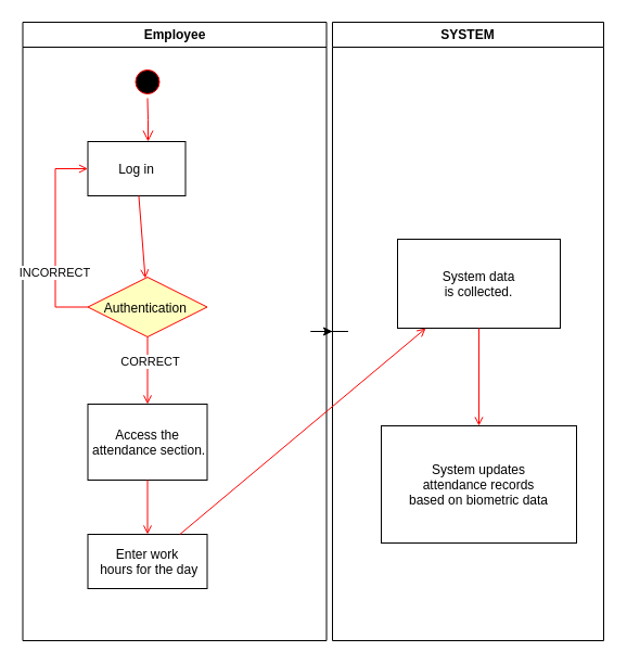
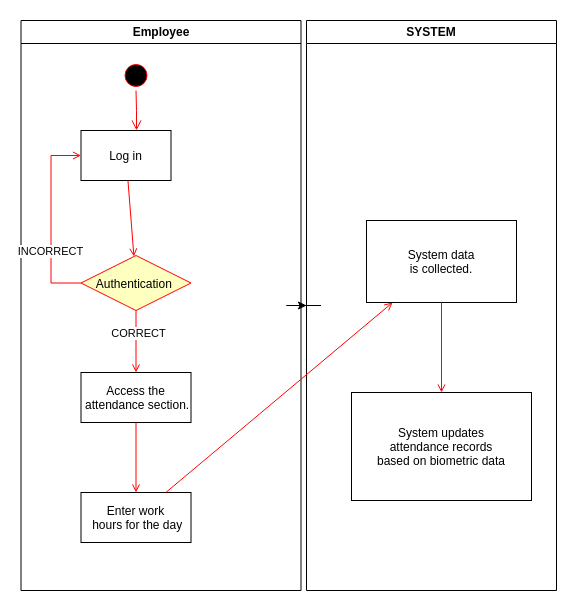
  <mxCell id="0" />
  <mxCell id="1" parent="0" />
  <mxCell id="2" value="" style="edgeStyle=orthogonalEdgeStyle;rounded=0;orthogonalLoop=1;jettySize=auto;html=1;" edge="1" parent="1" source="3" target="16"><mxGeometry relative="1" as="geometry" /></mxCell>
  <mxCell id="3" value="Employee" style="swimlane;whiteSpace=wrap" parent="1" vertex="1"><mxGeometry x="20.5" y="20" width="280" height="570" as="geometry" /></mxCell>
  <mxCell id="4" value="" style="ellipse;shape=startState;fillColor=#000000;strokeColor=#ff0000;" parent="3" vertex="1"><mxGeometry x="100" y="40" width="30" height="30" as="geometry" /></mxCell>
  <mxCell id="5" value="" style="edgeStyle=elbowEdgeStyle;elbow=horizontal;verticalAlign=bottom;endArrow=open;endSize=8;strokeColor=#FF0000;endFill=1;rounded=0" parent="3" source="4" target="6" edge="1"><mxGeometry x="100" y="40" as="geometry"><mxPoint x="115" y="110" as="targetPoint" /></mxGeometry></mxCell>
  <mxCell id="6" value="Log in" style="" parent="3" vertex="1"><mxGeometry x="60" y="110" width="90" height="50" as="geometry" /></mxCell>
- <mxCell id="7" value="Access the&#10; attendance section." style="" parent="3" vertex="1"><mxGeometry x="60" y="352" width="110" height="70" as="geometry" /></mxCell>
+ <mxCell id="7" value="Access the&#10; attendance section." style="" parent="3" vertex="1"><mxGeometry x="60" y="352" width="110" height="50" as="geometry" /></mxCell>
  <mxCell id="8" value="" style="endArrow=open;strokeColor=#FF0000;endFill=1;rounded=0" parent="3" source="14" target="7" edge="1"><mxGeometry relative="1" as="geometry" /></mxCell>
  <mxCell id="9" value="CORRECT" style="edgeLabel;html=1;align=center;verticalAlign=middle;resizable=0;points=[];" vertex="1" connectable="0" parent="8"><mxGeometry x="-0.303" y="2" relative="1" as="geometry"><mxPoint as="offset" /></mxGeometry></mxCell>
  <mxCell id="10" value="Enter work&#10; hours for the day" style="" parent="3" vertex="1"><mxGeometry x="60" y="472" width="110" height="50" as="geometry" /></mxCell>
  <mxCell id="11" value="" style="endArrow=open;strokeColor=#FF0000;endFill=1;rounded=0" parent="3" source="7" target="10" edge="1"><mxGeometry relative="1" as="geometry" /></mxCell>
  <mxCell id="12" value="" style="edgeStyle=elbowEdgeStyle;elbow=horizontal;strokeColor=#FF0000;endArrow=open;endFill=1;rounded=0;exitX=0;exitY=0.5;exitDx=0;exitDy=0;" parent="3" source="14" target="6" edge="1"><mxGeometry width="100" height="100" relative="1" as="geometry"><mxPoint x="85.5" y="255" as="sourcePoint" /><mxPoint x="260" y="190" as="targetPoint" /><Array as="points"><mxPoint x="30" y="250" /></Array></mxGeometry></mxCell>
  <mxCell id="13" value="INCORRECT" style="edgeLabel;html=1;align=center;verticalAlign=middle;resizable=0;points=[];" vertex="1" connectable="0" parent="12"><mxGeometry x="-0.335" y="1" relative="1" as="geometry"><mxPoint as="offset" /></mxGeometry></mxCell>
  <mxCell id="14" value="Authentication " style="rhombus;fillColor=#ffffc0;strokeColor=#ff0000;" vertex="1" parent="3"><mxGeometry x="60" y="235" width="110" height="55" as="geometry" /></mxCell>
  <mxCell id="15" value="" style="endArrow=open;strokeColor=#FF0000;endFill=1;rounded=0" edge="1" parent="3" source="6" target="14"><mxGeometry relative="1" as="geometry"><mxPoint x="279.5" y="288" as="sourcePoint" /><mxPoint x="279.5" y="480" as="targetPoint" /></mxGeometry></mxCell>
  <mxCell id="16" value="SYSTEM" style="swimlane;whiteSpace=wrap" vertex="1" parent="1"><mxGeometry x="306" y="20" width="250" height="570" as="geometry" /></mxCell>
  <mxCell id="17" value="System data &#10;is collected." style="" vertex="1" parent="16"><mxGeometry x="60" y="200" width="150" height="82" as="geometry" /></mxCell>
  <mxCell id="18" value="System updates &#10;attendance records &#10;based on biometric data" style="" vertex="1" parent="16"><mxGeometry x="45" y="372" width="180" height="108" as="geometry" /></mxCell>
  <mxCell id="19" value="" style="endArrow=open;strokeColor=#FF0000;endFill=1;rounded=0" edge="1" parent="16" source="17" target="18"><mxGeometry relative="1" as="geometry" /></mxCell>
  <mxCell id="20" value="" style="endArrow=open;strokeColor=#FF0000;endFill=1;rounded=0" edge="1" parent="1" source="10" target="17"><mxGeometry relative="1" as="geometry"><mxPoint x="216" y="482" as="sourcePoint" /><mxPoint x="216" y="552" as="targetPoint" /></mxGeometry></mxCell>
